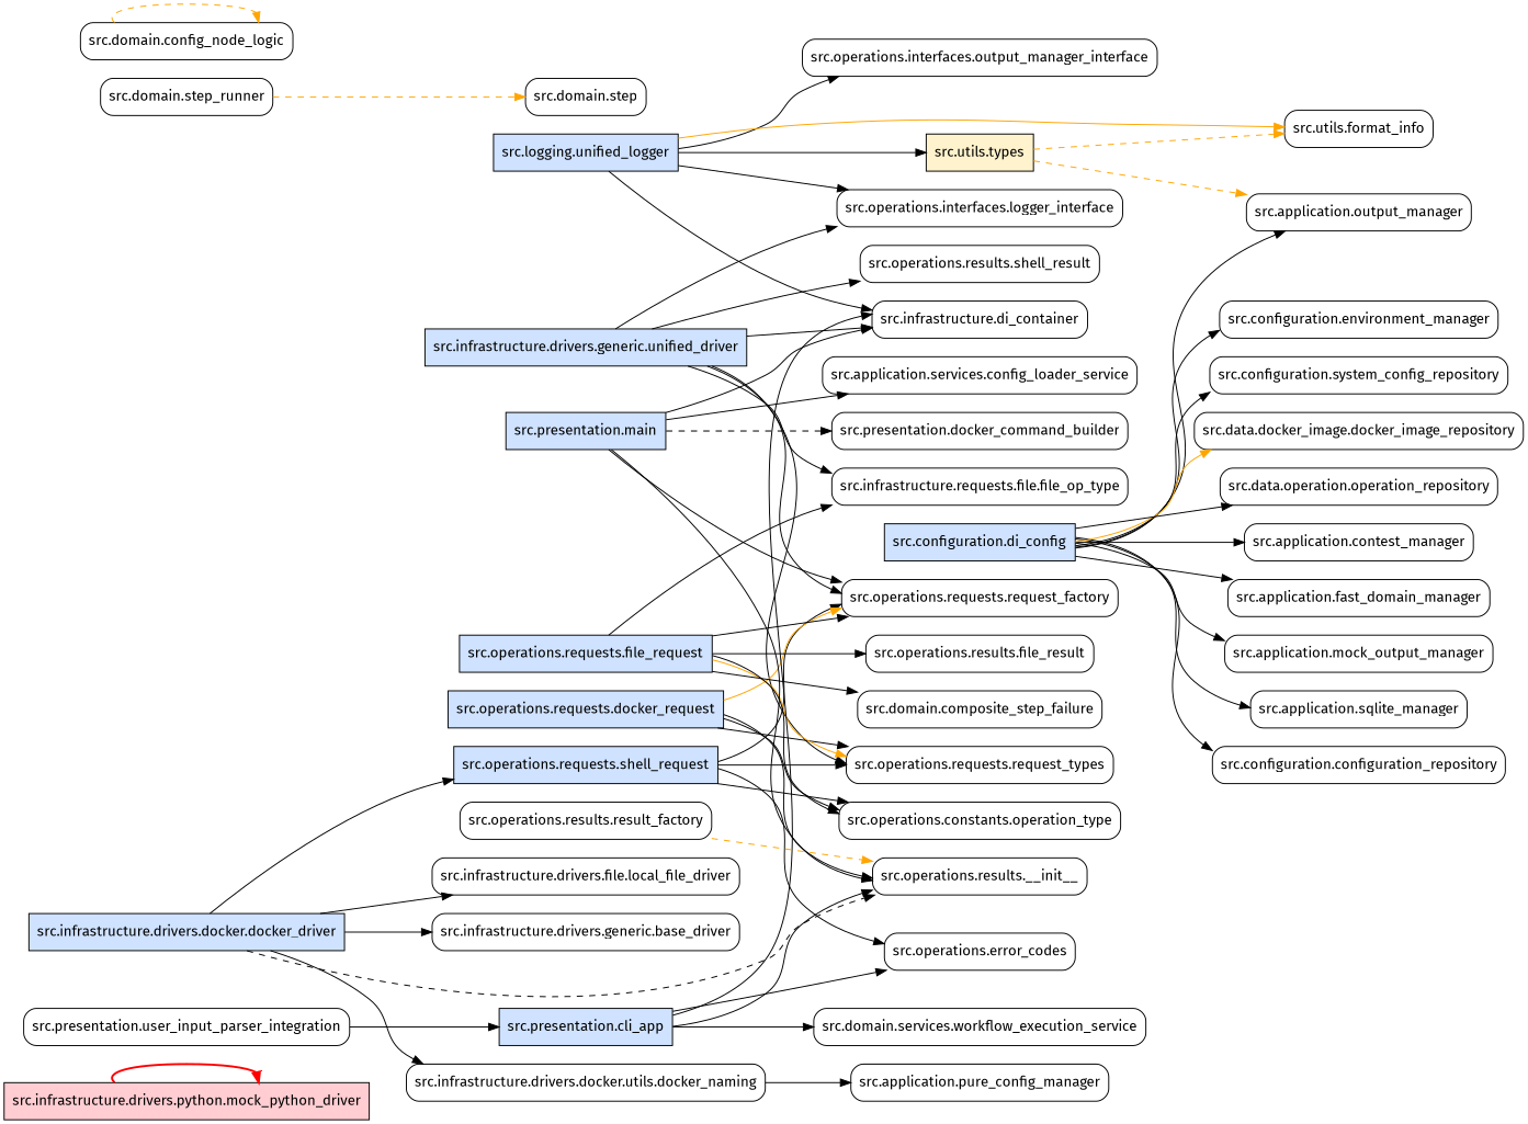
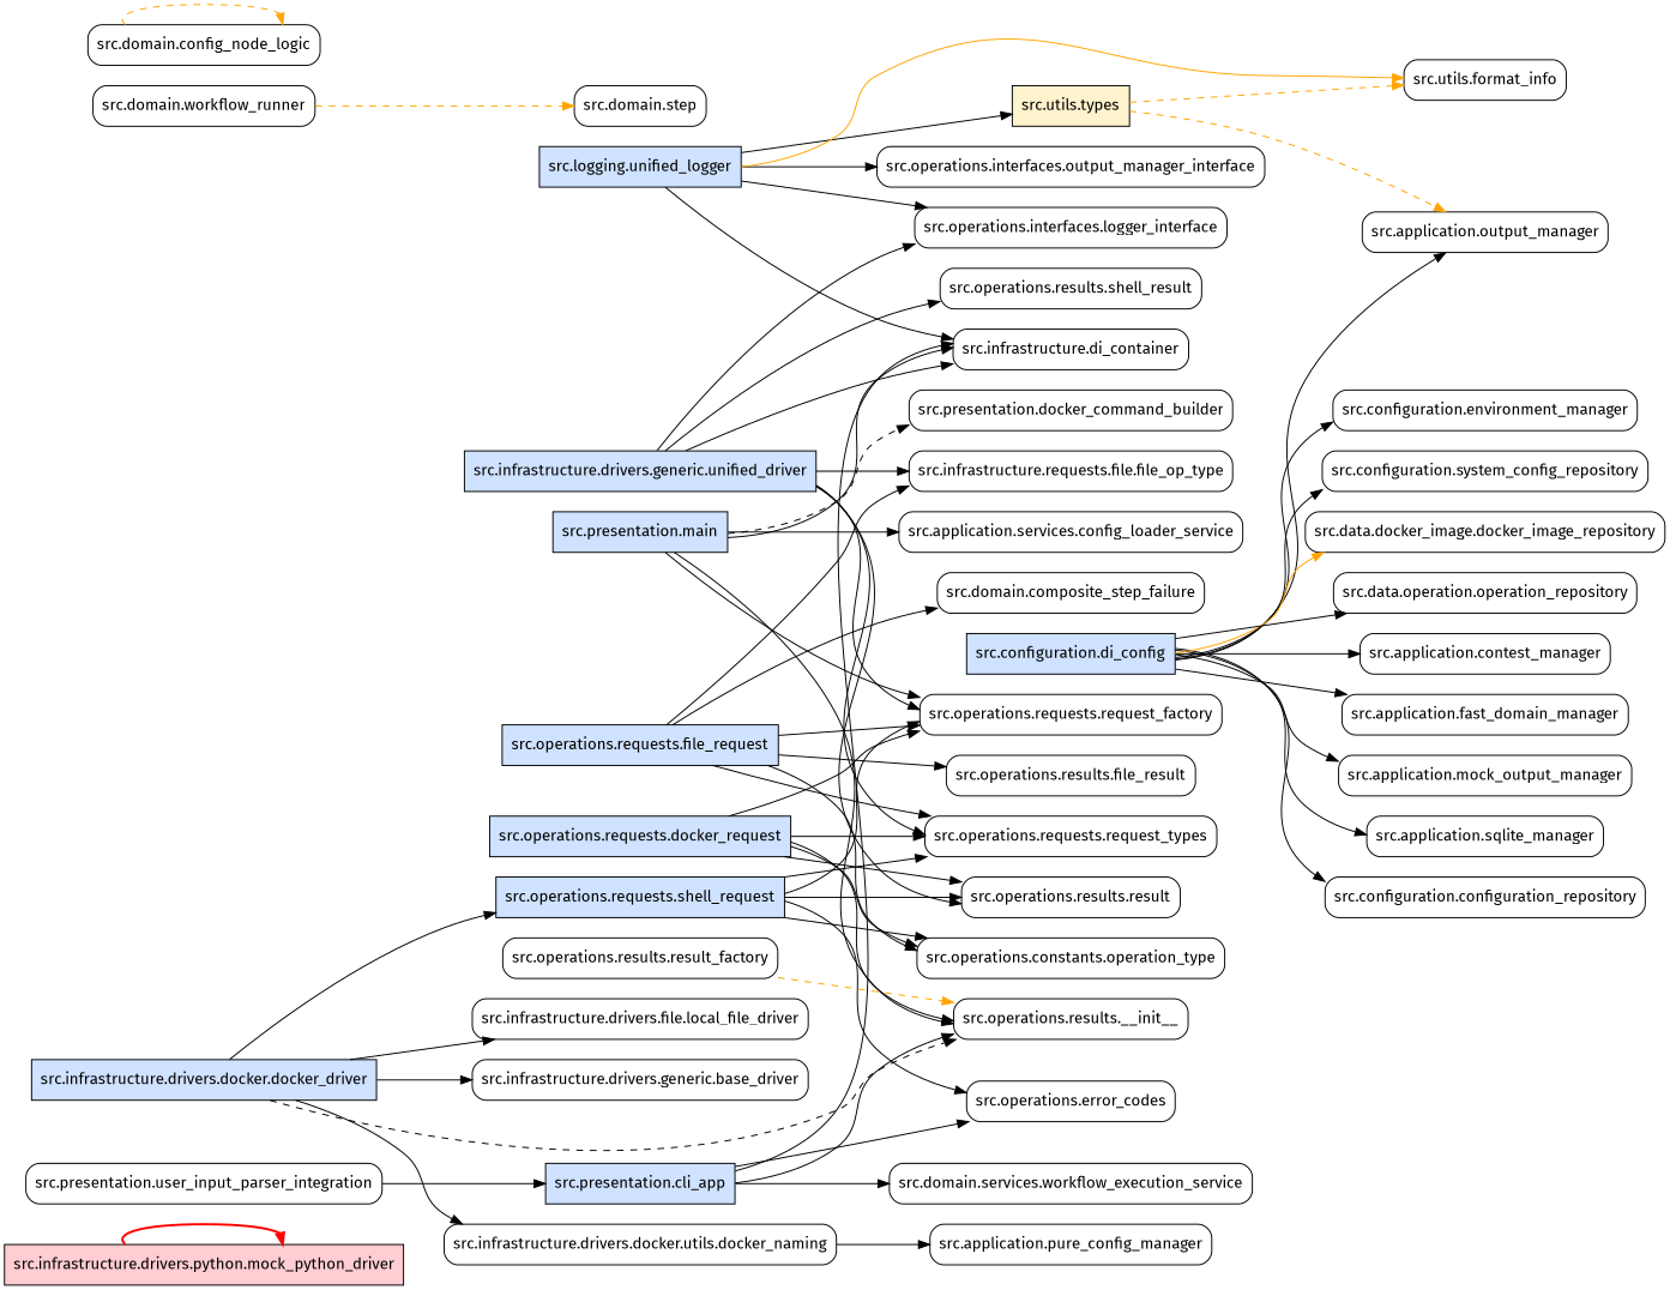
  digraph {
    fontname="Fira Sans"
    rankdir=LR
    node [fontname="Fira Sans" shape=box style=rounded]
    edge [fontname="Fira Sans"]
    "src.infrastructure.drivers.python.mock_python_driver" [fillcolor="#ffcdd2" style=filled]
    "src.infrastructure.drivers.generic.unified_driver" [fillcolor="#cfe2ff" style=filled]
    "src.infrastructure.di_container"
    "src.operations.requests.request_factory"
    "src.operations.interfaces.logger_interface"
    "src.infrastructure.requests.file.file_op_type"
    "src.operations.requests.request_types"
+   "src.operations.results.result"
    "src.operations.results.shell_result"
    "src.operations.requests.shell_request" [fillcolor="#cfe2ff" style=filled]
    "src.operations.error_codes"
    "src.operations.constants.operation_type"
    "src.configuration.di_config" [fillcolor="#cfe2ff" style=filled]
    "src.application.contest_manager"
    n15 [label="src.application.fast_domain_manager"]
    "src.application.mock_output_manager"
    "src.application.output_manager"
    "src.application.sqlite_manager"
    "src.configuration.configuration_repository"
    "src.configuration.environment_manager"
    "src.configuration.system_config_repository"
    "src.data.docker_image.docker_image_repository"
    "src.data.operation.operation_repository"
    "src.logging.unified_logger" [fillcolor="#cfe2ff" style=filled]
    "src.utils.types" [fillcolor="#fff3cd" style=filled]
    "src.operations.interfaces.output_manager_interface"
    "src.utils.format_info"
    "src.operations.requests.docker_request" [fillcolor="#cfe2ff" style=filled]
    "src.operations.results.__init__"
    "src.operations.requests.file_request" [fillcolor="#cfe2ff" style=filled]
    "src.domain.composite_step_failure"
    "src.operations.results.file_result"
    "src.presentation.main" [fillcolor="#cfe2ff" style=filled]
    "src.application.services.config_loader_service"
    "src.presentation.docker_command_builder"
    "src.infrastructure.drivers.docker.docker_driver" [fillcolor="#cfe2ff" style=filled]
    "src.infrastructure.drivers.docker.utils.docker_naming"
    "src.infrastructure.drivers.file.local_file_driver"
    "src.infrastructure.drivers.generic.base_driver"
    "src.application.pure_config_manager"
    "src.presentation.cli_app" [fillcolor="#cfe2ff" style=filled]
    "src.domain.services.workflow_execution_service"
    "src.presentation.user_input_parser_integration"
-   "src.domain.step_runner"
+   "src.domain.step_runner" [label="src.domain.workflow_runner"]
    "src.domain.step"
    "src.domain.config_node_logic"
    "src.operations.results.result_factory"
    "src.infrastructure.drivers.python.mock_python_driver" -> "src.infrastructure.drivers.python.mock_python_driver" [color=red style=bold]
    "src.infrastructure.drivers.generic.unified_driver" -> "src.infrastructure.di_container"
    "src.infrastructure.drivers.generic.unified_driver" -> "src.operations.requests.request_factory"
    "src.infrastructure.drivers.generic.unified_driver" -> "src.operations.interfaces.logger_interface"
    "src.infrastructure.drivers.generic.unified_driver" -> "src.infrastructure.requests.file.file_op_type"
    "src.infrastructure.drivers.generic.unified_driver" -> "src.operations.requests.request_types"
+   "src.infrastructure.drivers.generic.unified_driver" -> "src.operations.results.result"
    "src.infrastructure.drivers.generic.unified_driver" -> "src.operations.results.shell_result"
    "src.operations.requests.shell_request" -> "src.operations.requests.request_factory"
    "src.operations.requests.shell_request" -> "src.operations.requests.request_types"
+   "src.operations.requests.shell_request" -> "src.operations.results.result"
    "src.operations.requests.shell_request" -> "src.operations.error_codes"
    "src.operations.requests.shell_request" -> "src.operations.constants.operation_type"
    "src.configuration.di_config" -> "src.application.contest_manager"
    "src.configuration.di_config" -> n15
    "src.configuration.di_config" -> "src.application.mock_output_manager"
    "src.configuration.di_config" -> "src.application.output_manager"
    "src.configuration.di_config" -> "src.application.sqlite_manager"
    "src.configuration.di_config" -> "src.configuration.configuration_repository"
    "src.configuration.di_config" -> "src.configuration.environment_manager"
    "src.configuration.di_config" -> "src.configuration.system_config_repository"
    "src.configuration.di_config" -> "src.data.docker_image.docker_image_repository" [color=orange]
    "src.configuration.di_config" -> "src.data.operation.operation_repository"
    "src.logging.unified_logger" -> "src.infrastructure.di_container"
    "src.logging.unified_logger" -> "src.operations.interfaces.logger_interface"
    "src.logging.unified_logger" -> "src.utils.types"
    "src.logging.unified_logger" -> "src.operations.interfaces.output_manager_interface"
    "src.logging.unified_logger" -> "src.utils.format_info" [color=orange]
    "src.utils.types" -> "src.application.output_manager" [color=orange style=dashed]
    "src.utils.types" -> "src.utils.format_info" [color=orange style=dashed]
-   "src.operations.requests.docker_request" -> "src.operations.requests.request_factory" [color=orange]
+   "src.operations.requests.docker_request" -> "src.operations.requests.request_factory"
    "src.operations.requests.docker_request" -> "src.operations.requests.request_types"
+   "src.operations.requests.docker_request" -> "src.operations.results.result"
    "src.operations.requests.docker_request" -> "src.operations.constants.operation_type"
    "src.operations.requests.docker_request" -> "src.operations.results.__init__"
    "src.operations.requests.file_request" -> "src.operations.requests.request_factory"
    "src.operations.requests.file_request" -> "src.infrastructure.requests.file.file_op_type"
-   "src.operations.requests.file_request" -> "src.operations.requests.request_types" [color=orange]
+   "src.operations.requests.file_request" -> "src.operations.requests.request_types"
    "src.operations.requests.file_request" -> "src.operations.constants.operation_type"
    "src.operations.requests.file_request" -> "src.domain.composite_step_failure"
    "src.operations.requests.file_request" -> "src.operations.results.file_result"
    "src.presentation.main" -> "src.infrastructure.di_container"
    "src.presentation.main" -> "src.operations.requests.request_factory"
    "src.presentation.main" -> "src.operations.results.__init__"
    "src.presentation.main" -> "src.application.services.config_loader_service"
    "src.presentation.main" -> "src.presentation.docker_command_builder" [style=dashed]
    "src.infrastructure.drivers.docker.docker_driver" -> "src.operations.requests.shell_request"
    "src.infrastructure.drivers.docker.docker_driver" -> "src.operations.results.__init__" [style=dashed]
    "src.infrastructure.drivers.docker.docker_driver" -> "src.infrastructure.drivers.docker.utils.docker_naming"
    "src.infrastructure.drivers.docker.docker_driver" -> "src.infrastructure.drivers.file.local_file_driver"
    "src.infrastructure.drivers.docker.docker_driver" -> "src.infrastructure.drivers.generic.base_driver"
    "src.infrastructure.drivers.docker.utils.docker_naming" -> "src.application.pure_config_manager"
    "src.presentation.cli_app" -> "src.infrastructure.di_container"
    "src.presentation.cli_app" -> "src.operations.error_codes"
    "src.presentation.cli_app" -> "src.operations.results.__init__"
    "src.presentation.cli_app" -> "src.domain.services.workflow_execution_service"
    "src.presentation.user_input_parser_integration" -> "src.presentation.cli_app"
    "src.domain.step_runner" -> "src.domain.step" [color=orange style=dashed]
    "src.domain.config_node_logic" -> "src.domain.config_node_logic" [color=orange style=dashed]
    "src.operations.results.result_factory" -> "src.operations.results.__init__" [color=orange style=dashed]
  }
